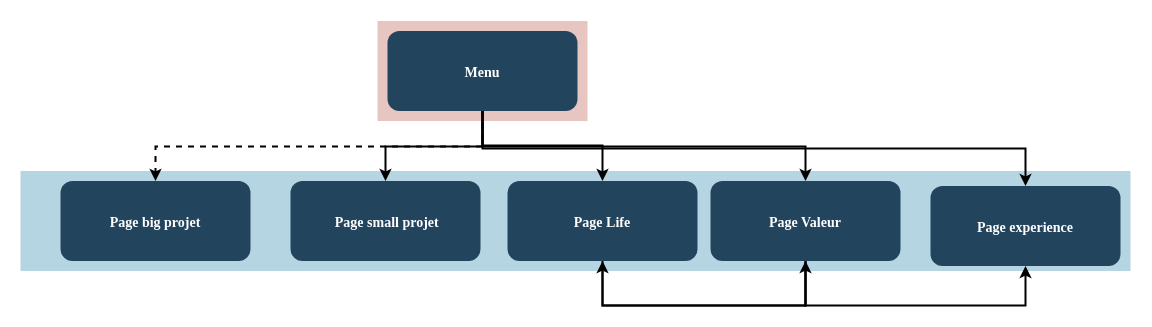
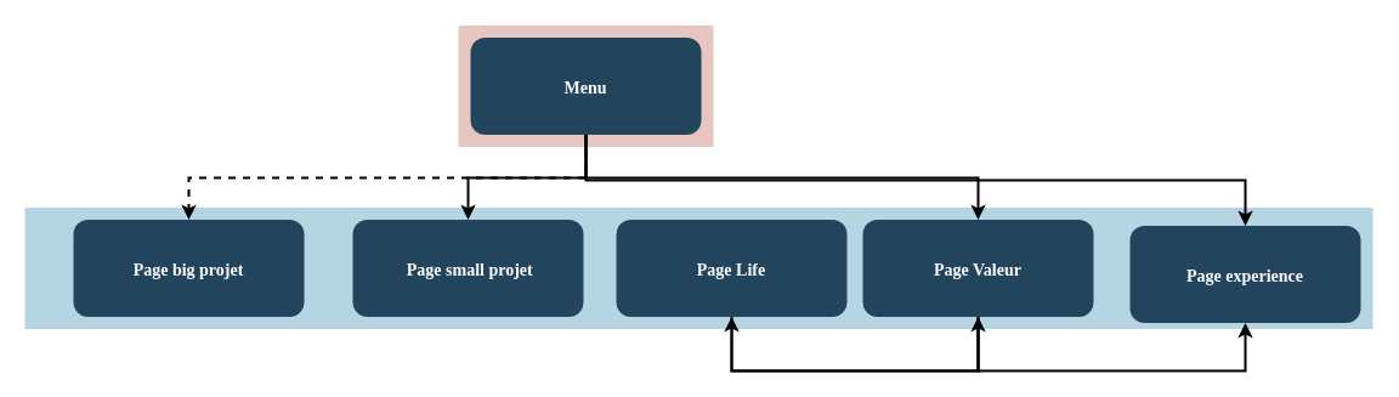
  <mxCell id="0" />
  <mxCell id="1" parent="0" />
  <mxCell id="2" value="" style="fillColor=#AE4132;strokeColor=none;opacity=30;" parent="1" vertex="1"><mxGeometry x="377" y="20.5" width="210" height="100.0" as="geometry" /></mxCell>
  <mxCell id="3" value="" style="fillColor=#10739E;strokeColor=none;opacity=30;" parent="1" vertex="1"><mxGeometry x="20" y="170.5" width="1110" height="100" as="geometry" /></mxCell>
  <mxCell id="4" value="Menu" style="rounded=1;fillColor=#23445D;gradientColor=none;strokeColor=none;fontColor=#FFFFFF;fontStyle=1;fontFamily=Tahoma;fontSize=14" parent="1" vertex="1"><mxGeometry x="387" y="30.5" width="190" height="80" as="geometry" /></mxCell>
  <mxCell id="5" value="Page Valeur" style="rounded=1;fillColor=#23445D;gradientColor=none;strokeColor=none;fontColor=#FFFFFF;fontStyle=1;fontFamily=Tahoma;fontSize=14" parent="1" vertex="1"><mxGeometry x="710" y="180.5" width="190" height="80" as="geometry" /></mxCell>
  <mxCell id="6" value="" style="edgeStyle=elbowEdgeStyle;elbow=vertical;strokeWidth=2;rounded=0" parent="1" source="4" target="5" edge="1"><mxGeometry x="337" y="215.5" width="100" height="100" as="geometry"><mxPoint x="-33" y="160.5" as="sourcePoint" /><mxPoint x="67" y="60.5" as="targetPoint" /></mxGeometry></mxCell>
  <mxCell id="7" style="edgeStyle=orthogonalEdgeStyle;rounded=0;orthogonalLoop=1;jettySize=auto;html=1;exitX=0.5;exitY=1;exitDx=0;exitDy=0;entryX=0.5;entryY=1;entryDx=0;entryDy=0;strokeWidth=2;" edge="1" parent="1" source="8" target="5"><mxGeometry relative="1" as="geometry"><Array as="points"><mxPoint x="602" y="305" /><mxPoint x="805" y="305" /></Array></mxGeometry></mxCell>
  <mxCell id="8" value="Page Life" style="rounded=1;fillColor=#23445D;gradientColor=none;strokeColor=none;fontColor=#FFFFFF;fontStyle=1;fontFamily=Tahoma;fontSize=14" parent="1" vertex="1"><mxGeometry x="507" y="180.5" width="190" height="80" as="geometry" /></mxCell>
  <mxCell id="9" value=" Page small projet" style="rounded=1;fillColor=#23445D;gradientColor=none;strokeColor=none;fontColor=#FFFFFF;fontStyle=1;fontFamily=Tahoma;fontSize=14" parent="1" vertex="1"><mxGeometry x="290" y="180.5" width="190" height="80" as="geometry" /></mxCell>
  <mxCell id="10" value="Page big projet" style="rounded=1;fillColor=#23445D;gradientColor=none;strokeColor=none;fontColor=#FFFFFF;fontStyle=1;fontFamily=Tahoma;fontSize=14" parent="1" vertex="1"><mxGeometry x="60" y="180.5" width="190" height="80" as="geometry" /></mxCell>
  <mxCell id="11" value="" style="edgeStyle=elbowEdgeStyle;elbow=vertical;strokeWidth=2;rounded=0" parent="1" source="4" target="9" edge="1"><mxGeometry x="347" y="225.5" width="100" height="100" as="geometry"><mxPoint x="492" y="120.5" as="sourcePoint" /><mxPoint x="1097" y="190.5" as="targetPoint" /></mxGeometry></mxCell>
  <mxCell id="12" value="" style="edgeStyle=elbowEdgeStyle;elbow=vertical;strokeWidth=2;rounded=0;dashed=1;" parent="1" source="4" target="10" edge="1"><mxGeometry x="-23" y="135.5" width="100" height="100" as="geometry"><mxPoint x="-393" y="80.5" as="sourcePoint" /><mxPoint x="-293" y="-19.5" as="targetPoint" /></mxGeometry></mxCell>
  <mxCell id="13" value="" style="edgeStyle=elbowEdgeStyle;elbow=vertical;strokeWidth=2;rounded=0;" parent="1" source="5" target="8" edge="1"><mxGeometry x="-23" y="135.5" width="100" height="100" as="geometry"><mxPoint x="-393" y="80.5" as="sourcePoint" /><mxPoint x="912" y="300.5" as="targetPoint" /><Array as="points"><mxPoint x="805" y="305" /><mxPoint x="810" y="305" /></Array></mxGeometry></mxCell>
  <mxCell id="14" value="" style="edgeStyle=elbowEdgeStyle;elbow=vertical;strokeWidth=2;rounded=0;entryX=0.5;entryY=1;entryDx=0;entryDy=0;" parent="1" source="5" target="15" edge="1"><mxGeometry x="-23" y="135.5" width="100" height="100" as="geometry"><mxPoint x="-393" y="80.5" as="sourcePoint" /><mxPoint x="1262" y="300.5" as="targetPoint" /><Array as="points"><mxPoint x="1060" y="305" /></Array></mxGeometry></mxCell>
  <mxCell id="15" value="Page experience" style="rounded=1;fillColor=#23445D;gradientColor=none;strokeColor=none;fontColor=#FFFFFF;fontStyle=1;fontFamily=Tahoma;fontSize=14" vertex="1" parent="1"><mxGeometry x="930" y="185.5" width="190" height="80" as="geometry" /></mxCell>
  <mxCell id="16" value="" style="edgeStyle=elbowEdgeStyle;elbow=vertical;strokeWidth=2;rounded=0" edge="1" parent="1" target="15"><mxGeometry x="337" y="215.5" width="100" height="100" as="geometry"><mxPoint x="482" y="110.5" as="sourcePoint" /><mxPoint x="1087" y="180.5" as="targetPoint" /></mxGeometry></mxCell>
- <mxCell id="17" value="" style="edgeStyle=elbowEdgeStyle;elbow=vertical;strokeWidth=2;rounded=0;entryX=0.5;entryY=0;entryDx=0;entryDy=0;exitX=0.5;exitY=1;exitDx=0;exitDy=0;" edge="1" parent="1" source="4" target="8"><mxGeometry x="347" y="225.5" width="100" height="100" as="geometry"><mxPoint x="492" y="120.5" as="sourcePoint" /><mxPoint x="1097" y="190.5" as="targetPoint" /><Array as="points"><mxPoint x="580" y="145" /></Array></mxGeometry></mxCell>
